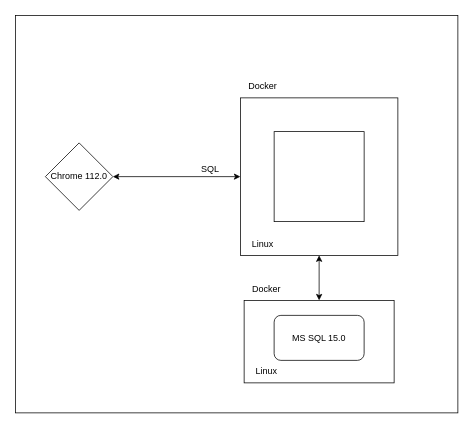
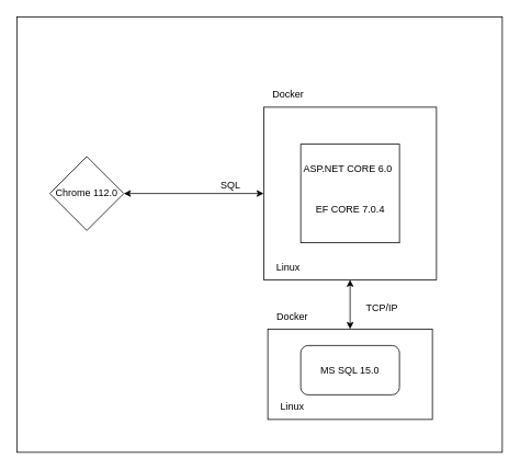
  <mxCell id="0" />
  <mxCell id="1" parent="0" />
  <mxCell id="2" value="" style="rounded=0;whiteSpace=wrap;html=1;" parent="1" vertex="1"><mxGeometry y="20" width="590" height="530" as="geometry" x="20" /></mxCell>
  <mxCell id="3" value="Chrome 112.0" style="rhombus;whiteSpace=wrap;html=1;aspect=fixed;" parent="1" vertex="1"><mxGeometry x="60" y="190" width="90" height="90" as="geometry" /></mxCell>
  <mxCell id="4" value="" style="whiteSpace=wrap;html=1;aspect=fixed;" parent="1" vertex="1"><mxGeometry x="320" y="130" width="210" height="210" as="geometry" /></mxCell>
  <mxCell id="5" value="Docker" style="text;html=1;strokeColor=none;fillColor=none;align=center;verticalAlign=middle;whiteSpace=wrap;rounded=0;" parent="1" vertex="1"><mxGeometry x="320" y="100" width="60" height="30" as="geometry" /></mxCell>
  <mxCell id="6" value="" style="whiteSpace=wrap;html=1;aspect=fixed;" parent="1" vertex="1"><mxGeometry x="365" y="175" width="120" height="120" as="geometry" /></mxCell>
+ <mxCell id="7" value="ASP.NET CORE 6.0" style="text;html=1;strokeColor=none;fillColor=none;align=center;verticalAlign=middle;whiteSpace=wrap;rounded=0;" parent="1" vertex="1"><mxGeometry x="365" y="190" width="115" height="30" as="geometry" /></mxCell>
+ <mxCell id="8" value="EF CORE 7.0.4" style="text;html=1;strokeColor=none;fillColor=none;align=center;verticalAlign=middle;whiteSpace=wrap;rounded=0;" parent="1" vertex="1"><mxGeometry x="377.5" y="240" width="95" height="30" as="geometry" /></mxCell>
  <mxCell id="9" value="Linux" style="text;html=1;strokeColor=none;fillColor=none;align=center;verticalAlign=middle;whiteSpace=wrap;rounded=0;" parent="1" vertex="1"><mxGeometry x="320" y="310" width="60" height="30" as="geometry" /></mxCell>
  <mxCell id="10" value="" style="rounded=0;whiteSpace=wrap;html=1;" parent="1" vertex="1"><mxGeometry x="325" y="400" width="200" height="110" as="geometry" /></mxCell>
  <mxCell id="11" value="MS SQL 15.0" style="whiteSpace=wrap;html=1;rounded=1;" parent="1" vertex="1"><mxGeometry x="365" y="420" width="120" height="60" as="geometry" /></mxCell>
  <mxCell id="12" value="" style="endArrow=classic;startArrow=classic;html=1;rounded=0;exitX=1;exitY=0.5;exitDx=0;exitDy=0;entryX=0;entryY=0.5;entryDx=0;entryDy=0;" parent="1" source="3" target="4" edge="1"><mxGeometry width="50" height="50" relative="1" as="geometry"><mxPoint x="630" y="400" as="sourcePoint" /><mxPoint x="680" y="350" as="targetPoint" /></mxGeometry></mxCell>
  <mxCell id="13" value="SQL" style="text;html=1;strokeColor=none;fillColor=none;align=center;verticalAlign=middle;whiteSpace=wrap;rounded=0;" parent="1" vertex="1"><mxGeometry x="250" y="210" width="60" height="30" as="geometry" /></mxCell>
  <mxCell id="14" value="" style="endArrow=classic;startArrow=classic;html=1;rounded=0;entryX=0.5;entryY=1;entryDx=0;entryDy=0;exitX=0.5;exitY=0;exitDx=0;exitDy=0;" parent="1" source="10" target="4" edge="1"><mxGeometry width="50" height="50" relative="1" as="geometry"><mxPoint x="422.5" y="400" as="sourcePoint" /><mxPoint x="472.5" y="350" as="targetPoint" /></mxGeometry></mxCell>
+ <mxCell id="15" value="TCP/IP" style="text;html=1;strokeColor=none;fillColor=none;align=center;verticalAlign=middle;whiteSpace=wrap;rounded=0;" parent="1" vertex="1"><mxGeometry x="434" y="360" width="60" height="30" as="geometry" /></mxCell>
  <mxCell id="16" value="Docker" style="text;html=1;strokeColor=none;fillColor=none;align=center;verticalAlign=middle;whiteSpace=wrap;rounded=0;" vertex="1" parent="1"><mxGeometry x="325" y="370" width="60" height="30" as="geometry" /></mxCell>
  <mxCell id="17" value="Linux" style="text;html=1;strokeColor=none;fillColor=none;align=center;verticalAlign=middle;whiteSpace=wrap;rounded=0;" vertex="1" parent="1"><mxGeometry x="325" y="480" width="60" height="30" as="geometry" /></mxCell>
